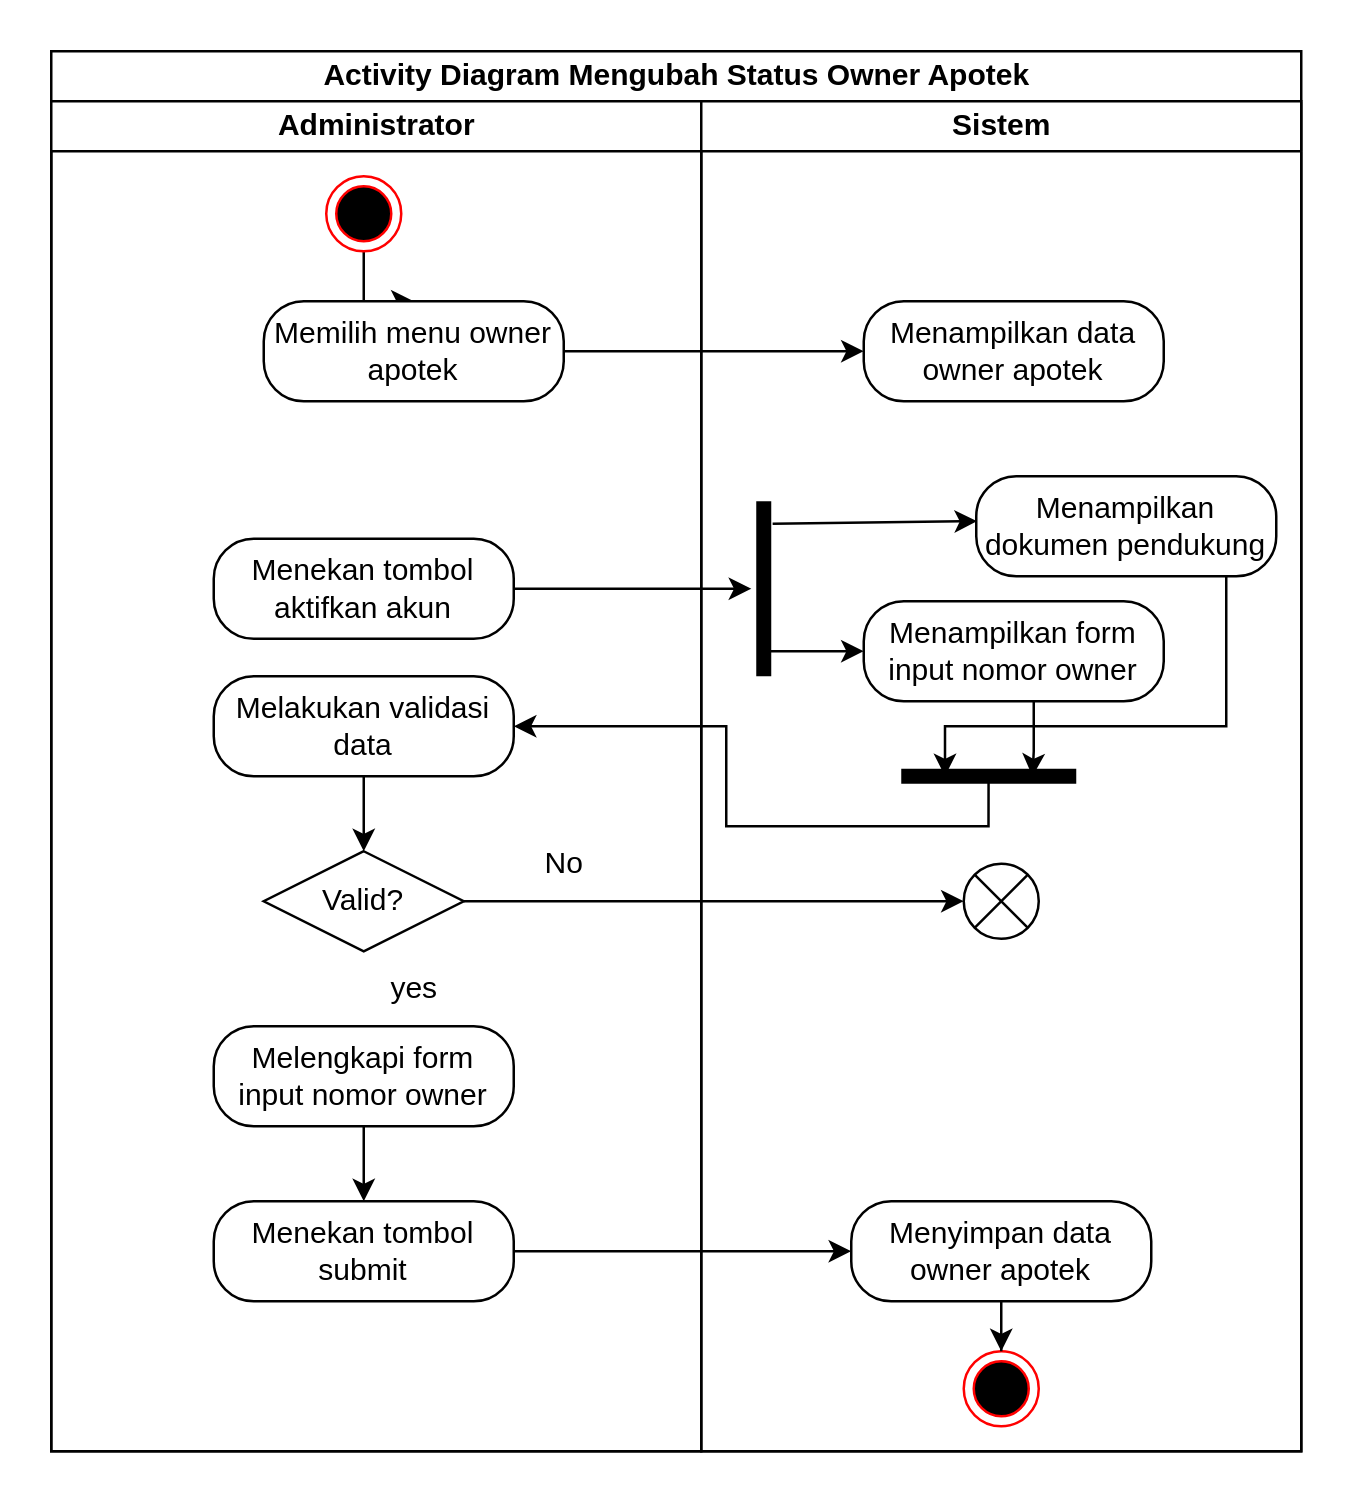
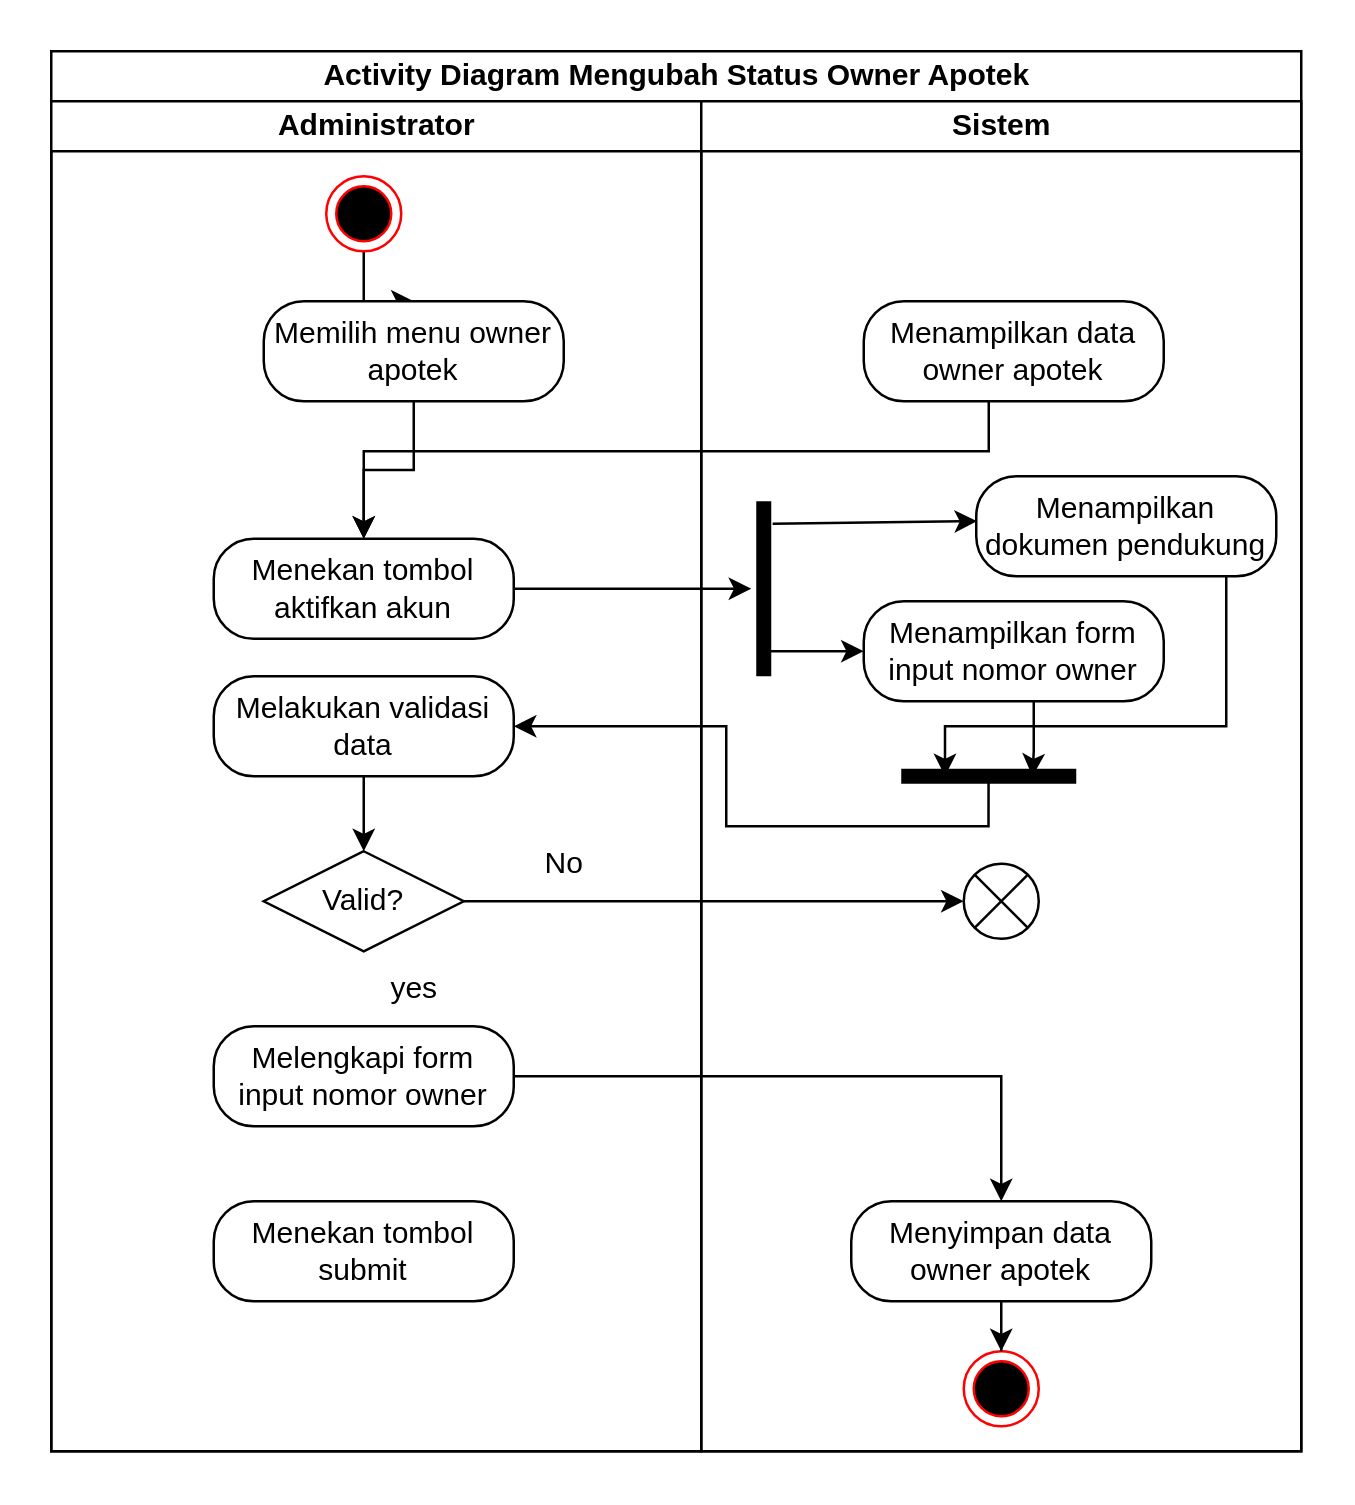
  <mxCell id="0" />
  <mxCell id="1" parent="0" />
  <mxCell id="2" value="Activity Diagram Mengubah Status Owner Apotek" style="swimlane;childLayout=stackLayout;resizeParent=1;resizeParentMax=0;startSize=20;html=1;" vertex="1" parent="1"><mxGeometry x="20" y="20" width="500.0" height="560" as="geometry" /></mxCell>
  <mxCell id="3" value="Administrator" style="swimlane;startSize=20;html=1;" vertex="1" parent="2"><mxGeometry y="20" width="260.0" height="540" as="geometry" /></mxCell>
  <mxCell id="4" value="" style="edgeStyle=orthogonalEdgeStyle;rounded=0;orthogonalLoop=1;jettySize=auto;html=1;" edge="1" parent="3" source="5" target="6"><mxGeometry relative="1" as="geometry" /></mxCell>
  <mxCell id="5" value="" style="ellipse;html=1;shape=endState;fillColor=#000000;strokeColor=#ff0000;" vertex="1" parent="3"><mxGeometry x="110.0" y="30" width="30" height="30" as="geometry" /></mxCell>
  <mxCell id="6" value="Memilih menu owner apotek" style="rounded=1;whiteSpace=wrap;html=1;arcSize=40;fontColor=#000000;fillColor=default;strokeColor=default;" vertex="1" parent="3"><mxGeometry x="85" y="80" width="120" height="40" as="geometry" /></mxCell>
  <mxCell id="7" value="Menekan tombol aktifkan akun" style="rounded=1;whiteSpace=wrap;html=1;arcSize=40;fontColor=#000000;fillColor=default;strokeColor=default;" vertex="1" parent="3"><mxGeometry x="65.0" y="175" width="120" height="40" as="geometry" /></mxCell>
  <mxCell id="8" value="Valid?" style="rhombus;whiteSpace=wrap;html=1;fillColor=default;strokeColor=default;" vertex="1" parent="3"><mxGeometry x="85.0" y="300" width="80" height="40" as="geometry" /></mxCell>
  <mxCell id="9" value="yes" style="text;html=1;align=center;verticalAlign=middle;resizable=0;points=[];autosize=1;strokeColor=none;fillColor=none;" vertex="1" parent="3"><mxGeometry x="125.0" y="340" width="40" height="30" as="geometry" /></mxCell>
  <mxCell id="10" value="No" style="text;html=1;align=center;verticalAlign=middle;resizable=0;points=[];autosize=1;strokeColor=none;fillColor=none;" vertex="1" parent="3"><mxGeometry x="185.0" y="290" width="40" height="30" as="geometry" /></mxCell>
- <mxCell id="11" style="edgeStyle=orthogonalEdgeStyle;rounded=0;orthogonalLoop=1;jettySize=auto;html=1;entryX=0.5;entryY=0;entryDx=0;entryDy=0;strokeColor=default;" edge="1" parent="3" source="12" target="13"><mxGeometry relative="1" as="geometry" /></mxCell>
+ <mxCell id="11" style="edgeStyle=orthogonalEdgeStyle;rounded=0;orthogonalLoop=1;jettySize=auto;html=1;strokeColor=default;" edge="1" parent="3" source="12" target="30"><mxGeometry relative="1" as="geometry" /></mxCell>
  <mxCell id="12" value="Melengkapi form input nomor owner" style="rounded=1;whiteSpace=wrap;html=1;arcSize=40;fontColor=#000000;fillColor=default;strokeColor=default;" vertex="1" parent="3"><mxGeometry x="65.0" y="370" width="120" height="40" as="geometry" /></mxCell>
  <mxCell id="13" value="Menekan tombol submit" style="rounded=1;whiteSpace=wrap;html=1;arcSize=40;fontColor=#000000;fillColor=default;strokeColor=default;" vertex="1" parent="3"><mxGeometry x="65.0" y="440" width="120" height="40" as="geometry" /></mxCell>
  <mxCell id="14" style="edgeStyle=orthogonalEdgeStyle;rounded=0;orthogonalLoop=1;jettySize=auto;html=1;entryX=0.5;entryY=0;entryDx=0;entryDy=0;strokeColor=default;" edge="1" parent="3" source="15" target="8"><mxGeometry relative="1" as="geometry" /></mxCell>
  <mxCell id="15" value="Melakukan validasi data" style="rounded=1;whiteSpace=wrap;html=1;arcSize=40;fontColor=#000000;fillColor=default;strokeColor=default;" vertex="1" parent="3"><mxGeometry x="65.0" y="230" width="120" height="40" as="geometry" /></mxCell>
- <mxCell id="16" style="edgeStyle=orthogonalEdgeStyle;rounded=0;orthogonalLoop=1;jettySize=auto;html=1;strokeColor=default;entryX=0;entryY=0.5;entryDx=0;entryDy=0;" edge="1" parent="2" source="6" target="20"><mxGeometry relative="1" as="geometry"><mxPoint x="280.0" y="120.0" as="targetPoint" /></mxGeometry></mxCell>
+ <mxCell id="16" style="edgeStyle=orthogonalEdgeStyle;rounded=0;orthogonalLoop=1;jettySize=auto;html=1;strokeColor=default;" edge="1" parent="2" source="6" target="7"><mxGeometry relative="1" as="geometry"><mxPoint x="280.0" y="120.0" as="targetPoint" /></mxGeometry></mxCell>
+ <mxCell id="17" style="edgeStyle=orthogonalEdgeStyle;rounded=0;orthogonalLoop=1;jettySize=auto;html=1;entryX=0.5;entryY=0;entryDx=0;entryDy=0;strokeColor=default;" edge="1" parent="2" source="20" target="7"><mxGeometry relative="1" as="geometry"><Array as="points"><mxPoint x="375" y="160" /><mxPoint x="125" y="160" /></Array></mxGeometry></mxCell>
  <mxCell id="18" style="edgeStyle=orthogonalEdgeStyle;rounded=0;orthogonalLoop=1;jettySize=auto;html=1;entryX=0.5;entryY=0.748;entryDx=0;entryDy=0;entryPerimeter=0;strokeColor=default;" edge="1" parent="2" source="7" target="21"><mxGeometry relative="1" as="geometry" /></mxCell>
  <mxCell id="19" value="Sistem" style="swimlane;startSize=20;html=1;" vertex="1" parent="2"><mxGeometry x="260.0" y="20" width="240" height="540" as="geometry" /></mxCell>
  <mxCell id="20" value="Menampilkan data owner apotek" style="rounded=1;whiteSpace=wrap;html=1;arcSize=40;fontColor=#000000;fillColor=default;strokeColor=default;" vertex="1" parent="19"><mxGeometry x="65.0" y="80" width="120" height="40" as="geometry" /></mxCell>
  <mxCell id="21" value="" style="shape=line;html=1;strokeWidth=6;strokeColor=default;fillColor=default;rotation=90;" vertex="1" parent="19"><mxGeometry x="-10" y="185" width="70" height="20" as="geometry" /></mxCell>
  <mxCell id="22" value="" style="endArrow=classic;html=1;rounded=0;strokeColor=default;entryX=0.003;entryY=0.449;entryDx=0;entryDy=0;exitX=0.129;exitY=0.322;exitDx=0;exitDy=0;exitPerimeter=0;entryPerimeter=0;" edge="1" parent="19" source="21" target="25"><mxGeometry width="50" height="50" relative="1" as="geometry"><mxPoint x="-4.547e-13" y="270" as="sourcePoint" /><mxPoint x="65.0" y="165" as="targetPoint" /></mxGeometry></mxCell>
  <mxCell id="23" value="" style="endArrow=classic;html=1;rounded=0;strokeColor=default;entryX=0;entryY=0.5;entryDx=0;entryDy=0;exitX=0.857;exitY=0.5;exitDx=0;exitDy=0;exitPerimeter=0;" edge="1" parent="19" source="21"><mxGeometry width="50" height="50" relative="1" as="geometry"><mxPoint x="-4.547e-13" y="140" as="sourcePoint" /><mxPoint x="65.0" y="220" as="targetPoint" /></mxGeometry></mxCell>
  <mxCell id="24" style="edgeStyle=orthogonalEdgeStyle;rounded=0;orthogonalLoop=1;jettySize=auto;html=1;entryX=0.75;entryY=0.5;entryDx=0;entryDy=0;entryPerimeter=0;strokeColor=default;" edge="1" parent="19" source="25" target="31"><mxGeometry relative="1" as="geometry"><Array as="points"><mxPoint x="210" y="170" /><mxPoint x="210" y="250" /><mxPoint x="98" y="250" /></Array></mxGeometry></mxCell>
  <mxCell id="25" value="Menampilkan dokumen pendukung" style="rounded=1;whiteSpace=wrap;html=1;arcSize=40;fontColor=#000000;fillColor=default;strokeColor=default;" vertex="1" parent="19"><mxGeometry x="110" y="150" width="120" height="40" as="geometry" /></mxCell>
  <mxCell id="26" style="edgeStyle=orthogonalEdgeStyle;rounded=0;orthogonalLoop=1;jettySize=auto;html=1;entryX=0.25;entryY=0.5;entryDx=0;entryDy=0;entryPerimeter=0;strokeColor=default;" edge="1" parent="19" source="27" target="31"><mxGeometry relative="1" as="geometry"><Array as="points"><mxPoint x="133" y="260" /><mxPoint x="133" y="260" /></Array></mxGeometry></mxCell>
  <mxCell id="27" value="Menampilkan form input nomor owner" style="rounded=1;whiteSpace=wrap;html=1;arcSize=40;fontColor=#000000;fillColor=default;strokeColor=default;" vertex="1" parent="19"><mxGeometry x="65" y="200" width="120" height="40" as="geometry" /></mxCell>
  <mxCell id="28" value="" style="ellipse;html=1;shape=endState;fillColor=#000000;strokeColor=#ff0000;" vertex="1" parent="19"><mxGeometry x="105" y="500" width="30" height="30" as="geometry" /></mxCell>
  <mxCell id="29" style="edgeStyle=orthogonalEdgeStyle;rounded=0;orthogonalLoop=1;jettySize=auto;html=1;strokeColor=default;" edge="1" parent="19" source="30" target="28"><mxGeometry relative="1" as="geometry" /></mxCell>
  <mxCell id="30" value="Menyimpan data owner apotek" style="rounded=1;whiteSpace=wrap;html=1;arcSize=40;fontColor=#000000;fillColor=default;strokeColor=default;" vertex="1" parent="19"><mxGeometry x="60" y="440" width="120" height="40" as="geometry" /></mxCell>
  <mxCell id="31" value="" style="shape=line;html=1;strokeWidth=6;strokeColor=default;fillColor=default;rotation=-180;" vertex="1" parent="19"><mxGeometry x="80" y="260" width="70" height="20" as="geometry" /></mxCell>
  <mxCell id="32" value="" style="shape=sumEllipse;perimeter=ellipsePerimeter;whiteSpace=wrap;html=1;backgroundOutline=1;strokeColor=default;fillColor=default;" vertex="1" parent="19"><mxGeometry x="105" y="305" width="30" height="30" as="geometry" /></mxCell>
- <mxCell id="33" style="edgeStyle=orthogonalEdgeStyle;rounded=0;orthogonalLoop=1;jettySize=auto;html=1;entryX=0;entryY=0.5;entryDx=0;entryDy=0;strokeColor=default;" edge="1" parent="2" source="13" target="30"><mxGeometry relative="1" as="geometry" /></mxCell>
  <mxCell id="34" style="edgeStyle=orthogonalEdgeStyle;rounded=0;orthogonalLoop=1;jettySize=auto;html=1;entryX=1;entryY=0.5;entryDx=0;entryDy=0;strokeColor=default;exitX=0.501;exitY=0.491;exitDx=0;exitDy=0;exitPerimeter=0;" edge="1" parent="2" source="31" target="15"><mxGeometry relative="1" as="geometry"><Array as="points"><mxPoint x="375" y="310" /><mxPoint x="270" y="310" /><mxPoint x="270" y="270" /></Array></mxGeometry></mxCell>
  <mxCell id="35" style="edgeStyle=orthogonalEdgeStyle;rounded=0;orthogonalLoop=1;jettySize=auto;html=1;strokeColor=default;" edge="1" parent="2" source="8" target="32"><mxGeometry relative="1" as="geometry"><mxPoint x="350.0" y="340" as="targetPoint" /></mxGeometry></mxCell>
